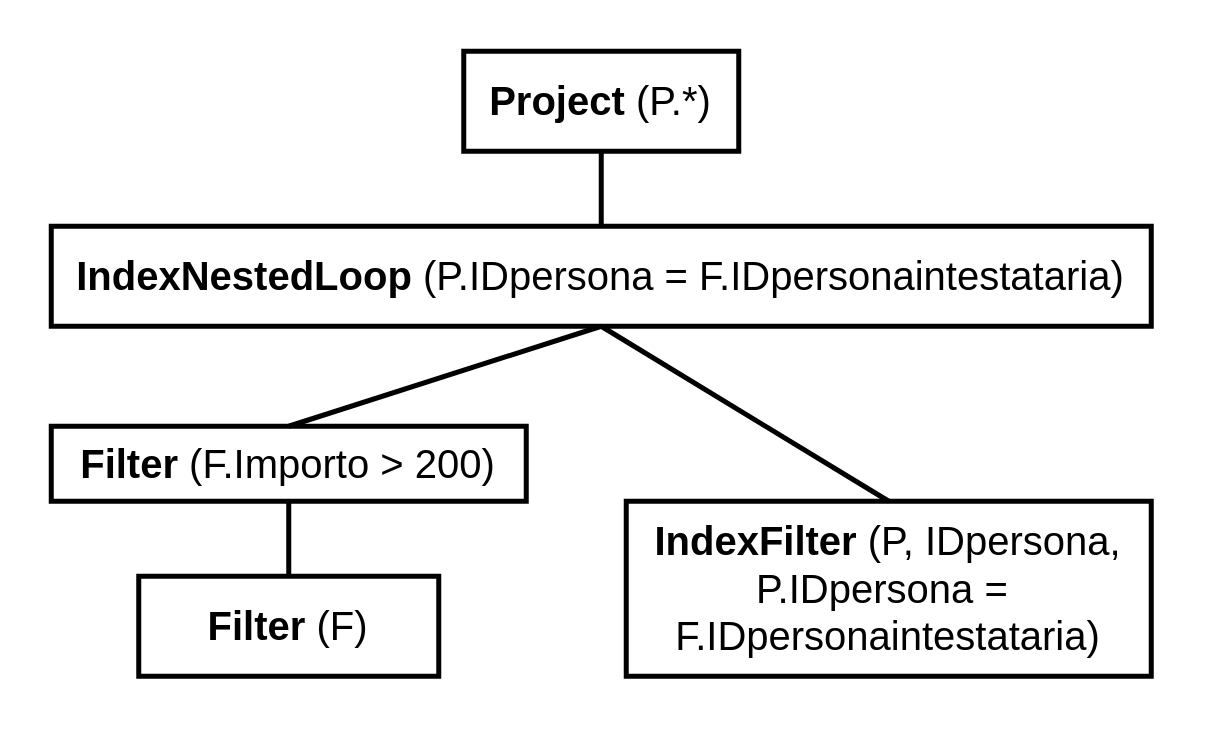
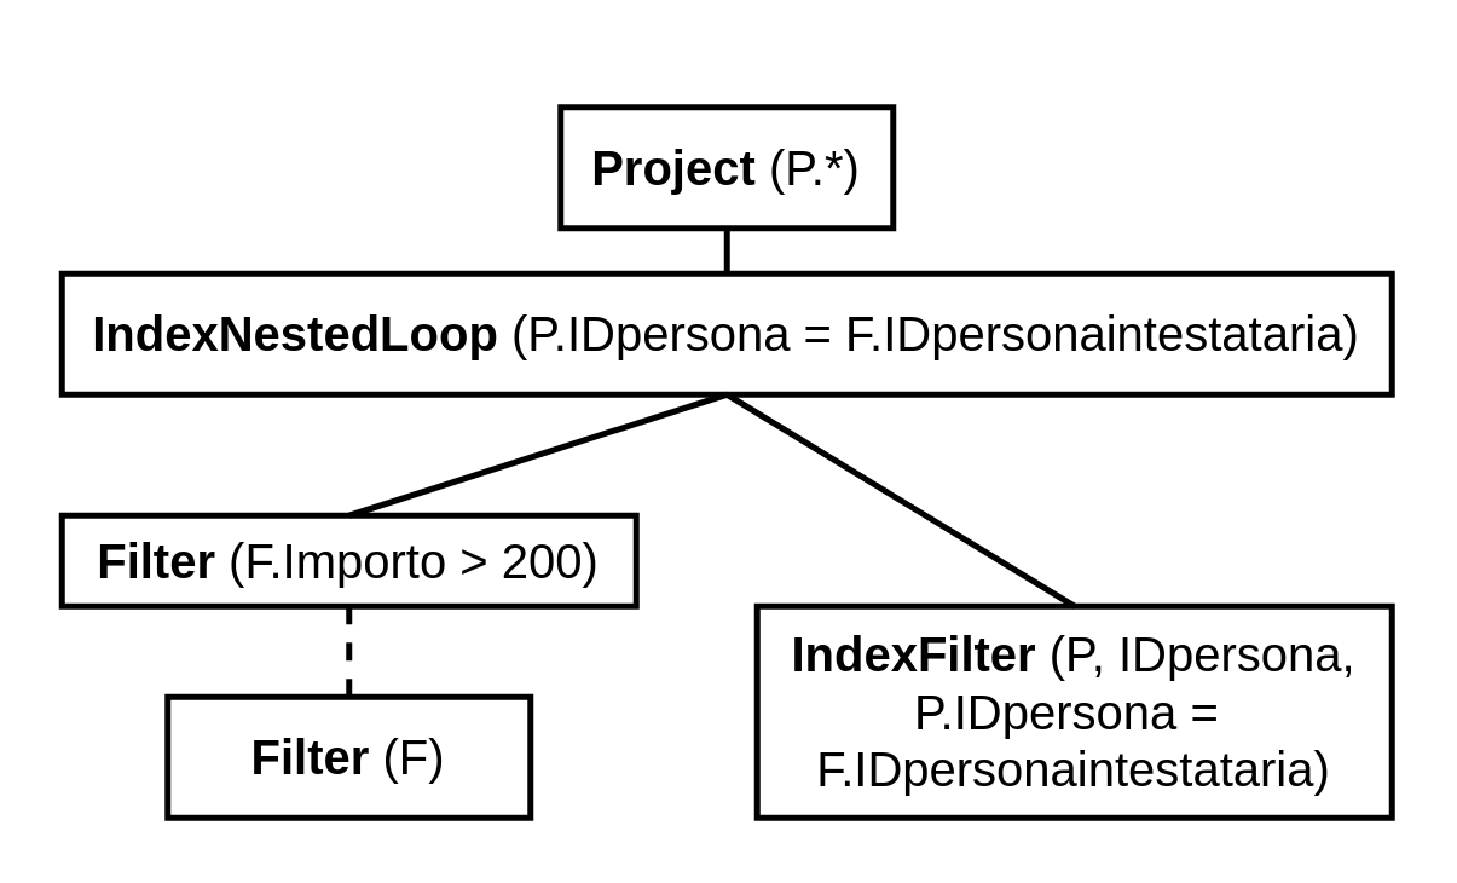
  <mxCell id="0" />
  <mxCell id="1" parent="0" />
- <mxCell id="2" value="&lt;font style=&quot;font-size: 16px&quot;&gt;&lt;b&gt;Project&lt;/b&gt; (P.*)&lt;/font&gt;" style="text;html=1;fillColor=none;align=center;verticalAlign=middle;whiteSpace=wrap;rounded=0;strokeColor=#000000;strokeWidth=2;" parent="1" vertex="1"><mxGeometry x="185" y="20" width="110" height="40" as="geometry" /></mxCell>
+ <mxCell id="2" value="&lt;font style=&quot;font-size: 16px&quot;&gt;&lt;b&gt;Project&lt;/b&gt; (P.*)&lt;/font&gt;" style="text;html=1;fillColor=none;align=center;verticalAlign=middle;whiteSpace=wrap;rounded=0;strokeColor=#000000;strokeWidth=2;" parent="1" vertex="1"><mxGeometry x="185" y="35" width="110" height="40" as="geometry" /></mxCell>
  <mxCell id="3" value="" style="endArrow=none;html=1;strokeWidth=2;exitX=0.5;exitY=1;exitDx=0;exitDy=0;entryX=0.5;entryY=0;entryDx=0;entryDy=0;" parent="1" source="5" target="6" edge="1"><mxGeometry width="50" height="50" relative="1" as="geometry"><mxPoint x="240" y="124" as="sourcePoint" /><mxPoint x="310" y="200" as="targetPoint" /></mxGeometry></mxCell>
  <mxCell id="4" value="&lt;font style=&quot;font-size: 16px&quot;&gt;&lt;b&gt;Filter&lt;/b&gt; (F)&lt;/font&gt;" style="text;html=1;fillColor=none;align=center;verticalAlign=middle;whiteSpace=wrap;rounded=0;strokeColor=#000000;strokeWidth=2;" parent="1" vertex="1"><mxGeometry x="55" y="230" width="120" height="40" as="geometry" /></mxCell>
  <mxCell id="5" value="&lt;b style=&quot;font-size: 16px ; text-align: left&quot;&gt;IndexNestedLoop&lt;/b&gt;&lt;span style=&quot;font-size: 16px ; text-align: left&quot;&gt;&amp;nbsp;(&lt;/span&gt;&lt;span style=&quot;font-size: 16px ; text-align: left&quot;&gt;P.IDpersona =&amp;nbsp;&lt;/span&gt;&lt;span style=&quot;font-size: 16px ; text-align: left&quot;&gt;F.IDpersonaintestataria)&lt;/span&gt;&lt;span style=&quot;text-align: left ; font-size: 16px&quot;&gt;&lt;br&gt;&lt;/span&gt;" style="text;html=1;fillColor=none;align=center;verticalAlign=middle;whiteSpace=wrap;rounded=0;strokeColor=#000000;strokeWidth=2;" parent="1" vertex="1"><mxGeometry x="20" y="90" width="440" height="40" as="geometry" /></mxCell>
  <mxCell id="6" value="&lt;font style=&quot;font-size: 16px&quot;&gt;&lt;b&gt;IndexFilter&lt;/b&gt;&amp;nbsp;(P,&amp;nbsp;&lt;span style=&quot;text-align: left&quot;&gt;IDpersona&lt;/span&gt;,&lt;br&gt;&lt;/font&gt;&lt;div style=&quot;font-size: 16px&quot;&gt;&lt;span style=&quot;text-align: left&quot;&gt;&lt;font style=&quot;font-size: 16px&quot;&gt;P.IDpersona =&amp;nbsp;&lt;/font&gt;&lt;/span&gt;&lt;/div&gt;&lt;font style=&quot;font-size: 16px&quot;&gt;&lt;span style=&quot;text-align: left&quot;&gt;F.IDpersonaintestataria&lt;/span&gt;)&lt;/font&gt;" style="text;html=1;fillColor=none;align=center;verticalAlign=middle;whiteSpace=wrap;rounded=0;strokeColor=#000000;strokeWidth=2;" parent="1" vertex="1"><mxGeometry x="250" y="200" width="210" height="70" as="geometry" /></mxCell>
  <mxCell id="7" value="" style="endArrow=none;html=1;strokeWidth=2;exitX=0.5;exitY=1;exitDx=0;exitDy=0;entryX=0.5;entryY=0;entryDx=0;entryDy=0;" parent="1" source="5" target="9" edge="1"><mxGeometry width="50" height="50" relative="1" as="geometry"><mxPoint x="190" y="94" as="sourcePoint" /><mxPoint x="280" y="150" as="targetPoint" /></mxGeometry></mxCell>
  <mxCell id="8" value="" style="endArrow=none;html=1;strokeWidth=2;exitX=0.5;exitY=1;exitDx=0;exitDy=0;entryX=0.5;entryY=0;entryDx=0;entryDy=0;" parent="1" source="2" target="5" edge="1"><mxGeometry width="50" height="50" relative="1" as="geometry"><mxPoint x="250" y="134" as="sourcePoint" /><mxPoint x="345" y="214" as="targetPoint" /></mxGeometry></mxCell>
  <mxCell id="9" value="&lt;font style=&quot;font-size: 16px&quot;&gt;&lt;b&gt;Filter&amp;nbsp;&lt;/b&gt;(F.Importo &amp;gt; 200)&lt;/font&gt;" style="text;html=1;fillColor=none;align=center;verticalAlign=middle;whiteSpace=wrap;rounded=0;strokeColor=#000000;strokeWidth=2;" parent="1" vertex="1"><mxGeometry x="20" y="170" width="190" height="30" as="geometry" /></mxCell>
- <mxCell id="10" value="" style="endArrow=none;html=1;strokeWidth=2;entryX=0.5;entryY=0;entryDx=0;entryDy=0;exitX=0.5;exitY=1;exitDx=0;exitDy=0;" parent="1" source="9" target="4" edge="1"><mxGeometry width="50" height="50" relative="1" as="geometry"><mxPoint x="280" y="220" as="sourcePoint" /><mxPoint x="120" y="294" as="targetPoint" /></mxGeometry></mxCell>
+ <mxCell id="10" value="" style="endArrow=none;html=1;strokeWidth=2;entryX=0.5;entryY=0;entryDx=0;entryDy=0;exitX=0.5;exitY=1;exitDx=0;exitDy=0;dashed=1;" parent="1" source="9" target="4" edge="1"><mxGeometry width="50" height="50" relative="1" as="geometry"><mxPoint x="280" y="220" as="sourcePoint" /><mxPoint x="120" y="294" as="targetPoint" /></mxGeometry></mxCell>
